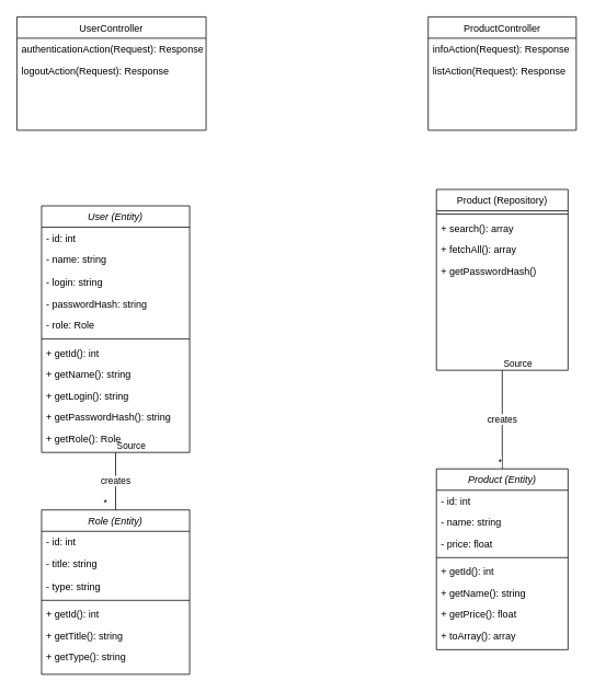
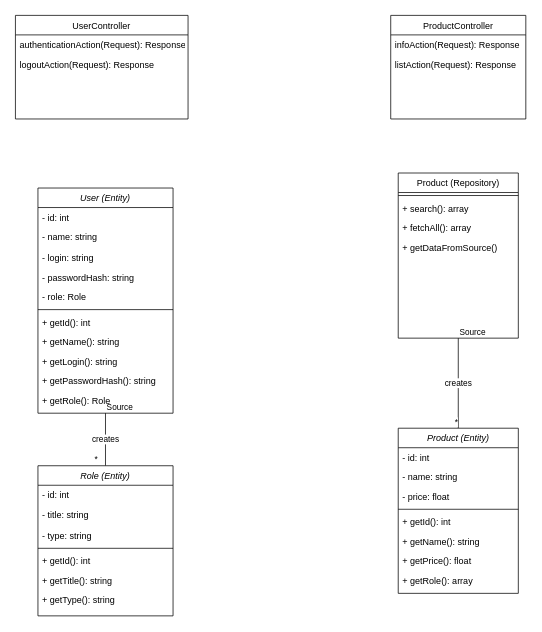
  <mxCell id="0" />
  <mxCell id="1" parent="0" />
  <mxCell id="2" value="creates" style="endArrow=none;html=1;exitX=0.5;exitY=1;exitDx=0;exitDy=0;entryX=0.5;entryY=0;entryDx=0;entryDy=0;" edge="1" parent="1" source="25" target="37"><mxGeometry relative="1" as="geometry"><mxPoint x="290" y="680" as="sourcePoint" /><mxPoint x="450" y="680" as="targetPoint" /></mxGeometry></mxCell>
  <mxCell id="3" value="Source" style="edgeLabel;resizable=0;html=1;align=left;verticalAlign=bottom;" connectable="0" vertex="1" parent="2"><mxGeometry x="-1" relative="1" as="geometry" /></mxCell>
  <mxCell id="4" value="*" style="edgeLabel;resizable=0;html=1;align=right;verticalAlign=bottom;" connectable="0" vertex="1" parent="2"><mxGeometry x="1" relative="1" as="geometry"><mxPoint x="-10" as="offset" /></mxGeometry></mxCell>
  <mxCell id="5" value="ProductController" style="swimlane;fontStyle=0;align=center;verticalAlign=top;childLayout=stackLayout;horizontal=1;startSize=26;horizontalStack=0;resizeParent=1;resizeLast=0;collapsible=1;marginBottom=0;rounded=0;shadow=0;strokeWidth=1;" parent="1" vertex="1"><mxGeometry x="520" y="20" width="180" height="138" as="geometry"><mxRectangle x="130" y="380" width="160" height="26" as="alternateBounds" /></mxGeometry></mxCell>
  <mxCell id="6" value="infoAction(Request): Response" style="text;align=left;verticalAlign=top;spacingLeft=4;spacingRight=4;overflow=hidden;rotatable=0;points=[[0,0.5],[1,0.5]];portConstraint=eastwest;" parent="5" vertex="1"><mxGeometry y="26" width="180" height="26" as="geometry" /></mxCell>
  <mxCell id="7" value="listAction(Request): Response" style="text;align=left;verticalAlign=top;spacingLeft=4;spacingRight=4;overflow=hidden;rotatable=0;points=[[0,0.5],[1,0.5]];portConstraint=eastwest;rounded=0;shadow=0;html=0;" parent="5" vertex="1"><mxGeometry y="52" width="180" height="26" as="geometry" /></mxCell>
  <mxCell id="8" value="Product (Repository)" style="swimlane;fontStyle=0;align=center;verticalAlign=top;childLayout=stackLayout;horizontal=1;startSize=26;horizontalStack=0;resizeParent=1;resizeLast=0;collapsible=1;marginBottom=0;rounded=0;shadow=0;strokeWidth=1;" parent="1" vertex="1"><mxGeometry x="530" y="230" width="160" height="220" as="geometry"><mxRectangle x="550" y="140" width="160" height="26" as="alternateBounds" /></mxGeometry></mxCell>
  <mxCell id="9" value="" style="line;html=1;strokeWidth=1;align=left;verticalAlign=middle;spacingTop=-1;spacingLeft=3;spacingRight=3;rotatable=0;labelPosition=right;points=[];portConstraint=eastwest;" parent="8" vertex="1"><mxGeometry y="26" width="160" height="8" as="geometry" /></mxCell>
  <mxCell id="10" value="+ search(): array" style="text;align=left;verticalAlign=top;spacingLeft=4;spacingRight=4;overflow=hidden;rotatable=0;points=[[0,0.5],[1,0.5]];portConstraint=eastwest;" parent="8" vertex="1"><mxGeometry y="34" width="160" height="26" as="geometry" /></mxCell>
  <mxCell id="11" value="+ fetchAll(): array" style="text;align=left;verticalAlign=top;spacingLeft=4;spacingRight=4;overflow=hidden;rotatable=0;points=[[0,0.5],[1,0.5]];portConstraint=eastwest;" parent="8" vertex="1"><mxGeometry y="60" width="160" height="26" as="geometry" /></mxCell>
- <mxCell id="12" value="+ getPasswordHash()" style="text;align=left;verticalAlign=top;spacingLeft=4;spacingRight=4;overflow=hidden;rotatable=0;points=[[0,0.5],[1,0.5]];portConstraint=eastwest;" vertex="1" parent="8"><mxGeometry y="86" width="160" height="26" as="geometry" /></mxCell>
+ <mxCell id="12" value="+ getDataFromSource()" style="text;align=left;verticalAlign=top;spacingLeft=4;spacingRight=4;overflow=hidden;rotatable=0;points=[[0,0.5],[1,0.5]];portConstraint=eastwest;" vertex="1" parent="8"><mxGeometry y="86" width="160" height="26" as="geometry" /></mxCell>
  <mxCell id="13" value="creates" style="endArrow=none;html=1;entryX=0.5;entryY=0;entryDx=0;entryDy=0;exitX=0.5;exitY=1;exitDx=0;exitDy=0;" edge="1" parent="1" source="8" target="16"><mxGeometry relative="1" as="geometry"><mxPoint x="290" y="430" as="sourcePoint" /><mxPoint x="450" y="430" as="targetPoint" /></mxGeometry></mxCell>
  <mxCell id="14" value="Source" style="edgeLabel;resizable=0;html=1;align=left;verticalAlign=bottom;" connectable="0" vertex="1" parent="13"><mxGeometry x="-1" relative="1" as="geometry" /></mxCell>
  <mxCell id="15" value="*" style="edgeLabel;resizable=0;html=1;align=right;verticalAlign=bottom;" connectable="0" vertex="1" parent="13"><mxGeometry x="1" relative="1" as="geometry" /></mxCell>
  <mxCell id="16" value="Product (Entity)" style="swimlane;fontStyle=2;align=center;verticalAlign=top;childLayout=stackLayout;horizontal=1;startSize=26;horizontalStack=0;resizeParent=1;resizeLast=0;collapsible=1;marginBottom=0;rounded=0;shadow=0;strokeWidth=1;" parent="1" vertex="1"><mxGeometry x="530" y="570" width="160" height="220" as="geometry"><mxRectangle x="230" y="140" width="160" height="26" as="alternateBounds" /></mxGeometry></mxCell>
  <mxCell id="17" value="- id: int" style="text;align=left;verticalAlign=top;spacingLeft=4;spacingRight=4;overflow=hidden;rotatable=0;points=[[0,0.5],[1,0.5]];portConstraint=eastwest;" parent="16" vertex="1"><mxGeometry y="26" width="160" height="26" as="geometry" /></mxCell>
  <mxCell id="18" value="- name: string&#10;" style="text;align=left;verticalAlign=top;spacingLeft=4;spacingRight=4;overflow=hidden;rotatable=0;points=[[0,0.5],[1,0.5]];portConstraint=eastwest;rounded=0;shadow=0;html=0;" parent="16" vertex="1"><mxGeometry y="52" width="160" height="26" as="geometry" /></mxCell>
  <mxCell id="19" value="- price: float" style="text;align=left;verticalAlign=top;spacingLeft=4;spacingRight=4;overflow=hidden;rotatable=0;points=[[0,0.5],[1,0.5]];portConstraint=eastwest;rounded=0;shadow=0;html=0;" parent="16" vertex="1"><mxGeometry y="78" width="160" height="26" as="geometry" /></mxCell>
  <mxCell id="20" value="" style="line;html=1;strokeWidth=1;align=left;verticalAlign=middle;spacingTop=-1;spacingLeft=3;spacingRight=3;rotatable=0;labelPosition=right;points=[];portConstraint=eastwest;" parent="16" vertex="1"><mxGeometry y="104" width="160" height="8" as="geometry" /></mxCell>
  <mxCell id="21" value="+ getId(): int" style="text;align=left;verticalAlign=top;spacingLeft=4;spacingRight=4;overflow=hidden;rotatable=0;points=[[0,0.5],[1,0.5]];portConstraint=eastwest;" vertex="1" parent="16"><mxGeometry y="112" width="160" height="26" as="geometry" /></mxCell>
  <mxCell id="22" value="+ getName(): string" style="text;align=left;verticalAlign=top;spacingLeft=4;spacingRight=4;overflow=hidden;rotatable=0;points=[[0,0.5],[1,0.5]];portConstraint=eastwest;" vertex="1" parent="16"><mxGeometry y="138" width="160" height="26" as="geometry" /></mxCell>
  <mxCell id="23" value="+ getPrice(): float" style="text;align=left;verticalAlign=top;spacingLeft=4;spacingRight=4;overflow=hidden;rotatable=0;points=[[0,0.5],[1,0.5]];portConstraint=eastwest;" vertex="1" parent="16"><mxGeometry y="164" width="160" height="26" as="geometry" /></mxCell>
- <mxCell id="24" value="+ toArray(): array" style="text;align=left;verticalAlign=top;spacingLeft=4;spacingRight=4;overflow=hidden;rotatable=0;points=[[0,0.5],[1,0.5]];portConstraint=eastwest;" vertex="1" parent="16"><mxGeometry y="190" width="160" height="26" as="geometry" /></mxCell>
+ <mxCell id="24" value="+ getRole(): array" style="text;align=left;verticalAlign=top;spacingLeft=4;spacingRight=4;overflow=hidden;rotatable=0;points=[[0,0.5],[1,0.5]];portConstraint=eastwest;" vertex="1" parent="16"><mxGeometry y="190" width="160" height="26" as="geometry" /></mxCell>
  <mxCell id="25" value="User (Entity)" style="swimlane;fontStyle=2;align=center;verticalAlign=top;childLayout=stackLayout;horizontal=1;startSize=26;horizontalStack=0;resizeParent=1;resizeLast=0;collapsible=1;marginBottom=0;rounded=0;shadow=0;strokeWidth=1;" vertex="1" parent="1"><mxGeometry x="50" y="250" width="180" height="300" as="geometry"><mxRectangle x="230" y="140" width="160" height="26" as="alternateBounds" /></mxGeometry></mxCell>
  <mxCell id="26" value="- id: int" style="text;align=left;verticalAlign=top;spacingLeft=4;spacingRight=4;overflow=hidden;rotatable=0;points=[[0,0.5],[1,0.5]];portConstraint=eastwest;" vertex="1" parent="25"><mxGeometry y="26" width="180" height="26" as="geometry" /></mxCell>
  <mxCell id="27" value="- name: string&#10;" style="text;align=left;verticalAlign=top;spacingLeft=4;spacingRight=4;overflow=hidden;rotatable=0;points=[[0,0.5],[1,0.5]];portConstraint=eastwest;rounded=0;shadow=0;html=0;" vertex="1" parent="25"><mxGeometry y="52" width="180" height="28" as="geometry" /></mxCell>
  <mxCell id="28" value="- login: string" style="text;align=left;verticalAlign=top;spacingLeft=4;spacingRight=4;overflow=hidden;rotatable=0;points=[[0,0.5],[1,0.5]];portConstraint=eastwest;rounded=0;shadow=0;html=0;" vertex="1" parent="25"><mxGeometry y="80" width="180" height="26" as="geometry" /></mxCell>
  <mxCell id="29" value="- passwordHash: string" style="text;align=left;verticalAlign=top;spacingLeft=4;spacingRight=4;overflow=hidden;rotatable=0;points=[[0,0.5],[1,0.5]];portConstraint=eastwest;rounded=0;shadow=0;html=0;" vertex="1" parent="25"><mxGeometry y="106" width="180" height="26" as="geometry" /></mxCell>
  <mxCell id="30" value="- role: Role" style="text;align=left;verticalAlign=top;spacingLeft=4;spacingRight=4;overflow=hidden;rotatable=0;points=[[0,0.5],[1,0.5]];portConstraint=eastwest;rounded=0;shadow=0;html=0;" vertex="1" parent="25"><mxGeometry y="132" width="180" height="26" as="geometry" /></mxCell>
  <mxCell id="31" value="" style="line;html=1;strokeWidth=1;align=left;verticalAlign=middle;spacingTop=-1;spacingLeft=3;spacingRight=3;rotatable=0;labelPosition=right;points=[];portConstraint=eastwest;" vertex="1" parent="25"><mxGeometry y="158" width="180" height="8" as="geometry" /></mxCell>
  <mxCell id="32" value="+ getId(): int" style="text;align=left;verticalAlign=top;spacingLeft=4;spacingRight=4;overflow=hidden;rotatable=0;points=[[0,0.5],[1,0.5]];portConstraint=eastwest;" vertex="1" parent="25"><mxGeometry y="166" width="180" height="26" as="geometry" /></mxCell>
  <mxCell id="33" value="+ getName(): string" style="text;align=left;verticalAlign=top;spacingLeft=4;spacingRight=4;overflow=hidden;rotatable=0;points=[[0,0.5],[1,0.5]];portConstraint=eastwest;" vertex="1" parent="25"><mxGeometry y="192" width="180" height="26" as="geometry" /></mxCell>
  <mxCell id="34" value="+ getLogin(): string" style="text;align=left;verticalAlign=top;spacingLeft=4;spacingRight=4;overflow=hidden;rotatable=0;points=[[0,0.5],[1,0.5]];portConstraint=eastwest;" vertex="1" parent="25"><mxGeometry y="218" width="180" height="26" as="geometry" /></mxCell>
  <mxCell id="35" value="+ getPasswordHash(): string" style="text;align=left;verticalAlign=top;spacingLeft=4;spacingRight=4;overflow=hidden;rotatable=0;points=[[0,0.5],[1,0.5]];portConstraint=eastwest;" vertex="1" parent="25"><mxGeometry y="244" width="180" height="26" as="geometry" /></mxCell>
  <mxCell id="36" value="+ getRole(): Role" style="text;align=left;verticalAlign=top;spacingLeft=4;spacingRight=4;overflow=hidden;rotatable=0;points=[[0,0.5],[1,0.5]];portConstraint=eastwest;" vertex="1" parent="25"><mxGeometry y="270" width="180" height="26" as="geometry" /></mxCell>
  <mxCell id="37" value="Role (Entity)" style="swimlane;fontStyle=2;align=center;verticalAlign=top;childLayout=stackLayout;horizontal=1;startSize=26;horizontalStack=0;resizeParent=1;resizeLast=0;collapsible=1;marginBottom=0;rounded=0;shadow=0;strokeWidth=1;" vertex="1" parent="1"><mxGeometry x="50" y="620" width="180" height="200" as="geometry"><mxRectangle x="230" y="140" width="160" height="26" as="alternateBounds" /></mxGeometry></mxCell>
  <mxCell id="38" value="- id: int" style="text;align=left;verticalAlign=top;spacingLeft=4;spacingRight=4;overflow=hidden;rotatable=0;points=[[0,0.5],[1,0.5]];portConstraint=eastwest;" vertex="1" parent="37"><mxGeometry y="26" width="180" height="26" as="geometry" /></mxCell>
  <mxCell id="39" value="- title: string&#10;" style="text;align=left;verticalAlign=top;spacingLeft=4;spacingRight=4;overflow=hidden;rotatable=0;points=[[0,0.5],[1,0.5]];portConstraint=eastwest;rounded=0;shadow=0;html=0;" vertex="1" parent="37"><mxGeometry y="52" width="180" height="28" as="geometry" /></mxCell>
  <mxCell id="40" value="- type: string" style="text;align=left;verticalAlign=top;spacingLeft=4;spacingRight=4;overflow=hidden;rotatable=0;points=[[0,0.5],[1,0.5]];portConstraint=eastwest;rounded=0;shadow=0;html=0;" vertex="1" parent="37"><mxGeometry y="80" width="180" height="26" as="geometry" /></mxCell>
  <mxCell id="41" value="" style="line;html=1;strokeWidth=1;align=left;verticalAlign=middle;spacingTop=-1;spacingLeft=3;spacingRight=3;rotatable=0;labelPosition=right;points=[];portConstraint=eastwest;" vertex="1" parent="37"><mxGeometry y="106" width="180" height="8" as="geometry" /></mxCell>
  <mxCell id="42" value="+ getId(): int" style="text;align=left;verticalAlign=top;spacingLeft=4;spacingRight=4;overflow=hidden;rotatable=0;points=[[0,0.5],[1,0.5]];portConstraint=eastwest;" vertex="1" parent="37"><mxGeometry y="114" width="180" height="26" as="geometry" /></mxCell>
  <mxCell id="43" value="+ getTitle(): string" style="text;align=left;verticalAlign=top;spacingLeft=4;spacingRight=4;overflow=hidden;rotatable=0;points=[[0,0.5],[1,0.5]];portConstraint=eastwest;" vertex="1" parent="37"><mxGeometry y="140" width="180" height="26" as="geometry" /></mxCell>
  <mxCell id="44" value="+ getType(): string" style="text;align=left;verticalAlign=top;spacingLeft=4;spacingRight=4;overflow=hidden;rotatable=0;points=[[0,0.5],[1,0.5]];portConstraint=eastwest;" vertex="1" parent="37"><mxGeometry y="166" width="180" height="26" as="geometry" /></mxCell>
  <mxCell id="45" value="UserController" style="swimlane;fontStyle=0;align=center;verticalAlign=top;childLayout=stackLayout;horizontal=1;startSize=26;horizontalStack=0;resizeParent=1;resizeLast=0;collapsible=1;marginBottom=0;rounded=0;shadow=0;strokeWidth=1;" vertex="1" parent="1"><mxGeometry x="20" y="20" width="230" height="138" as="geometry"><mxRectangle x="130" y="380" width="160" height="26" as="alternateBounds" /></mxGeometry></mxCell>
  <mxCell id="46" value="authenticationAction(Request): Response" style="text;align=left;verticalAlign=top;spacingLeft=4;spacingRight=4;overflow=hidden;rotatable=0;points=[[0,0.5],[1,0.5]];portConstraint=eastwest;" vertex="1" parent="45"><mxGeometry y="26" width="230" height="26" as="geometry" /></mxCell>
  <mxCell id="47" value="logoutAction(Request): Response" style="text;align=left;verticalAlign=top;spacingLeft=4;spacingRight=4;overflow=hidden;rotatable=0;points=[[0,0.5],[1,0.5]];portConstraint=eastwest;rounded=0;shadow=0;html=0;" vertex="1" parent="45"><mxGeometry y="52" width="230" height="26" as="geometry" /></mxCell>
